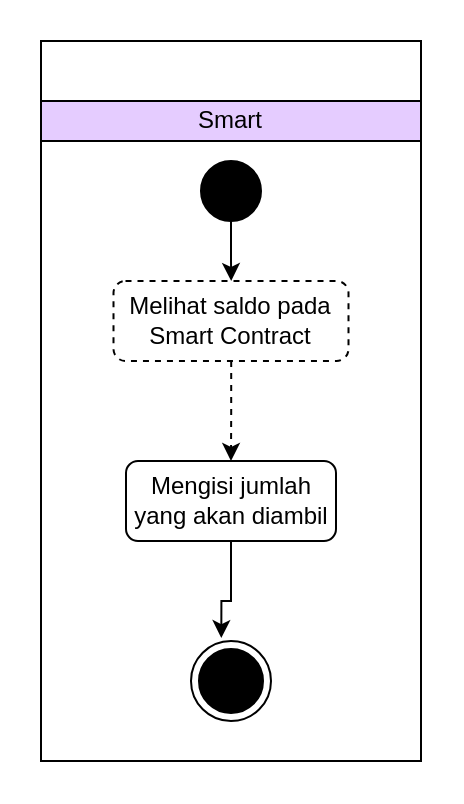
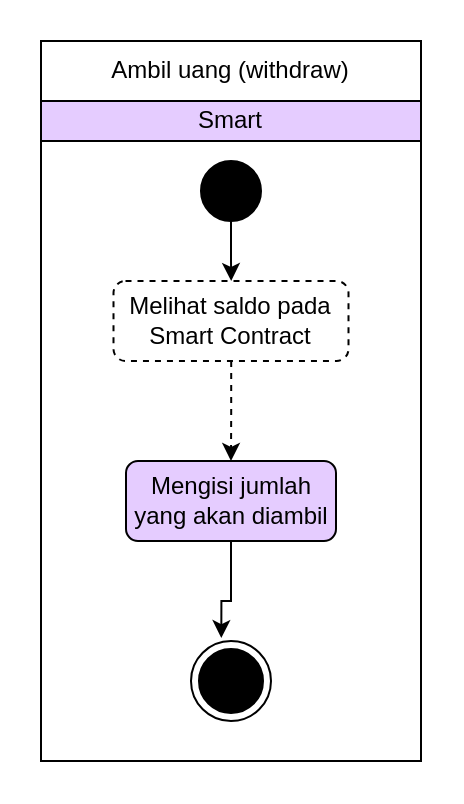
  <mxCell id="0" />
  <mxCell id="1" parent="0" />
  <mxCell id="2" value="" style="rounded=0;whiteSpace=wrap;html=1;" parent="1" vertex="1"><mxGeometry x="20" y="20" width="190" height="360" as="geometry" /></mxCell>
  <mxCell id="3" style="edgeStyle=orthogonalEdgeStyle;rounded=0;orthogonalLoop=1;jettySize=auto;html=1;" parent="1" source="4" target="7" edge="1"><mxGeometry relative="1" as="geometry" /></mxCell>
  <mxCell id="4" value="" style="ellipse;whiteSpace=wrap;html=1;aspect=fixed;fillColor=#000000;" parent="1" vertex="1"><mxGeometry x="100" y="80" width="30" height="30" as="geometry" /></mxCell>
+ <mxCell id="5" value="Ambil uang (withdraw)" style="text;html=1;strokeColor=none;fillColor=none;align=center;verticalAlign=middle;whiteSpace=wrap;rounded=0;" parent="1" vertex="1"><mxGeometry x="25" y="20" width="180" height="30" as="geometry" /></mxCell>
  <mxCell id="6" style="edgeStyle=orthogonalEdgeStyle;rounded=0;orthogonalLoop=1;jettySize=auto;html=1;entryX=0.5;entryY=0;entryDx=0;entryDy=0;dashed=1;" edge="1" parent="1" source="7" target="11"><mxGeometry relative="1" as="geometry" /></mxCell>
  <mxCell id="7" value="Melihat saldo pada Smart Contract" style="rounded=1;whiteSpace=wrap;html=1;fillColor=#FFFFFF;dashed=1;" parent="1" vertex="1"><mxGeometry x="56.25" y="140" width="117.5" height="40" as="geometry" /></mxCell>
  <mxCell id="8" value="Smart" style="rounded=0;whiteSpace=wrap;html=1;fillColor=#E5CCFF;" parent="1" vertex="1"><mxGeometry x="20" y="50" width="190" height="20" as="geometry" /></mxCell>
  <mxCell id="9" style="edgeStyle=orthogonalEdgeStyle;rounded=0;orthogonalLoop=1;jettySize=auto;html=1;entryX=0.5;entryY=0;entryDx=0;entryDy=0;" parent="1" target="11" edge="1"><mxGeometry relative="1" as="geometry"><mxPoint x="115.034" y="250" as="sourcePoint" /></mxGeometry></mxCell>
  <mxCell id="10" style="edgeStyle=orthogonalEdgeStyle;rounded=0;orthogonalLoop=1;jettySize=auto;html=1;entryX=0.379;entryY=-0.036;entryDx=0;entryDy=0;entryPerimeter=0;" edge="1" parent="1" source="11" target="14"><mxGeometry relative="1" as="geometry"><Array as="points"><mxPoint x="115" y="300" /><mxPoint x="110" y="300" /></Array></mxGeometry></mxCell>
- <mxCell id="11" value="Mengisi jumlah yang akan diambil" style="rounded=1;whiteSpace=wrap;html=1;fillColor=#FFFFFF;" parent="1" vertex="1"><mxGeometry x="62.5" y="230" width="105" height="40" as="geometry" /></mxCell>
+ <mxCell id="11" value="Mengisi jumlah yang akan diambil" style="rounded=1;whiteSpace=wrap;html=1;fillColor=#e5ccff;" parent="1" vertex="1"><mxGeometry x="62.5" y="230" width="105" height="40" as="geometry" /></mxCell>
  <mxCell id="12" value="" style="group" vertex="1" connectable="0" parent="1"><mxGeometry x="95" y="320" width="40" height="40" as="geometry" /></mxCell>
  <mxCell id="13" value="" style="ellipse;whiteSpace=wrap;html=1;aspect=fixed;fillColor=#000000;" parent="12" vertex="1"><mxGeometry x="4" y="4" width="32" height="32" as="geometry" /></mxCell>
  <mxCell id="14" value="" style="ellipse;whiteSpace=wrap;html=1;aspect=fixed;fillColor=none;" vertex="1" parent="12"><mxGeometry width="40" height="40" as="geometry" /></mxCell>
